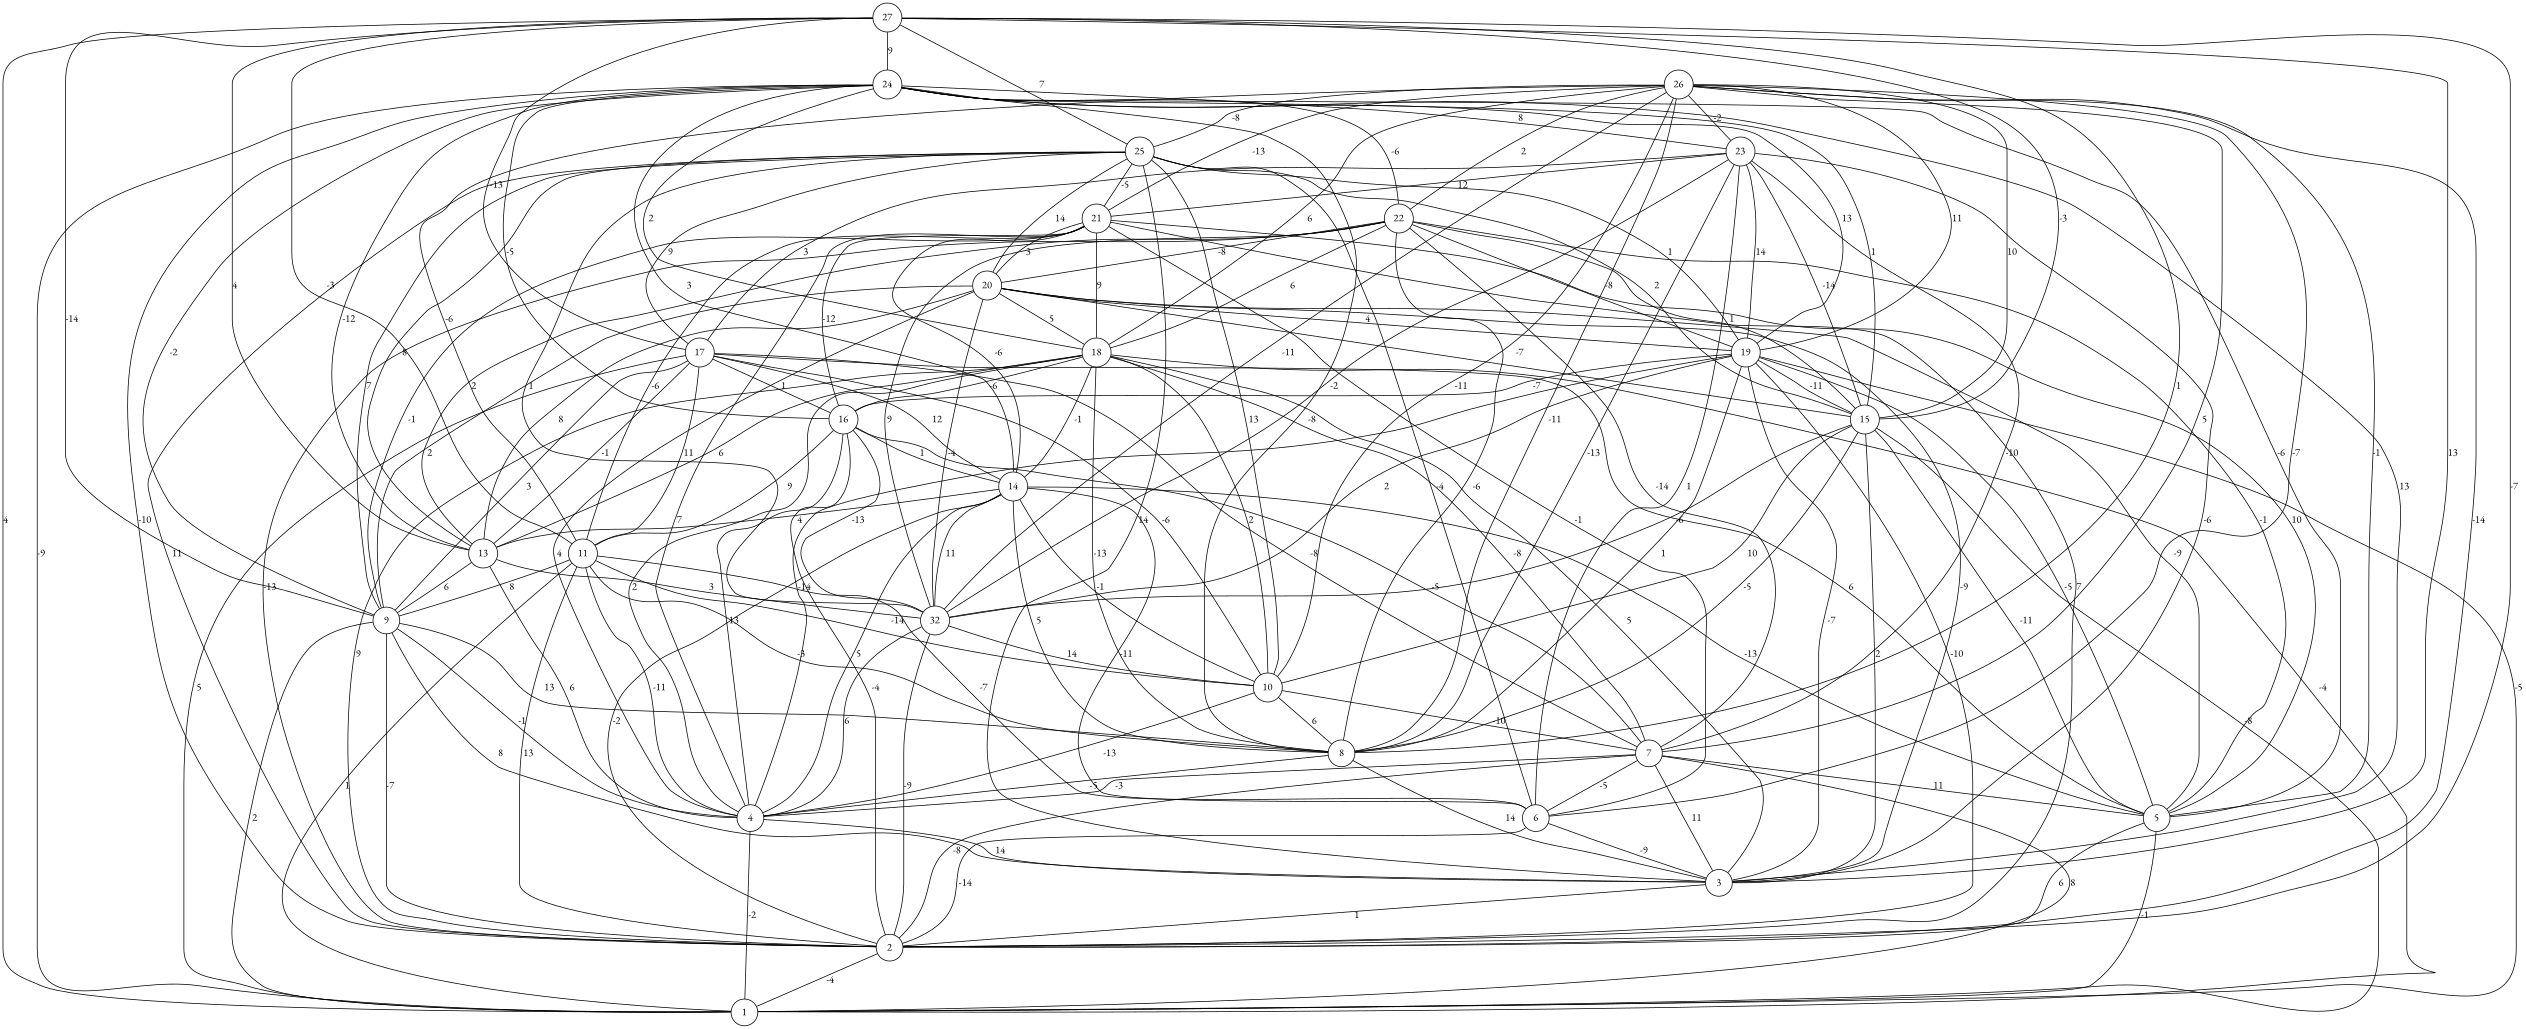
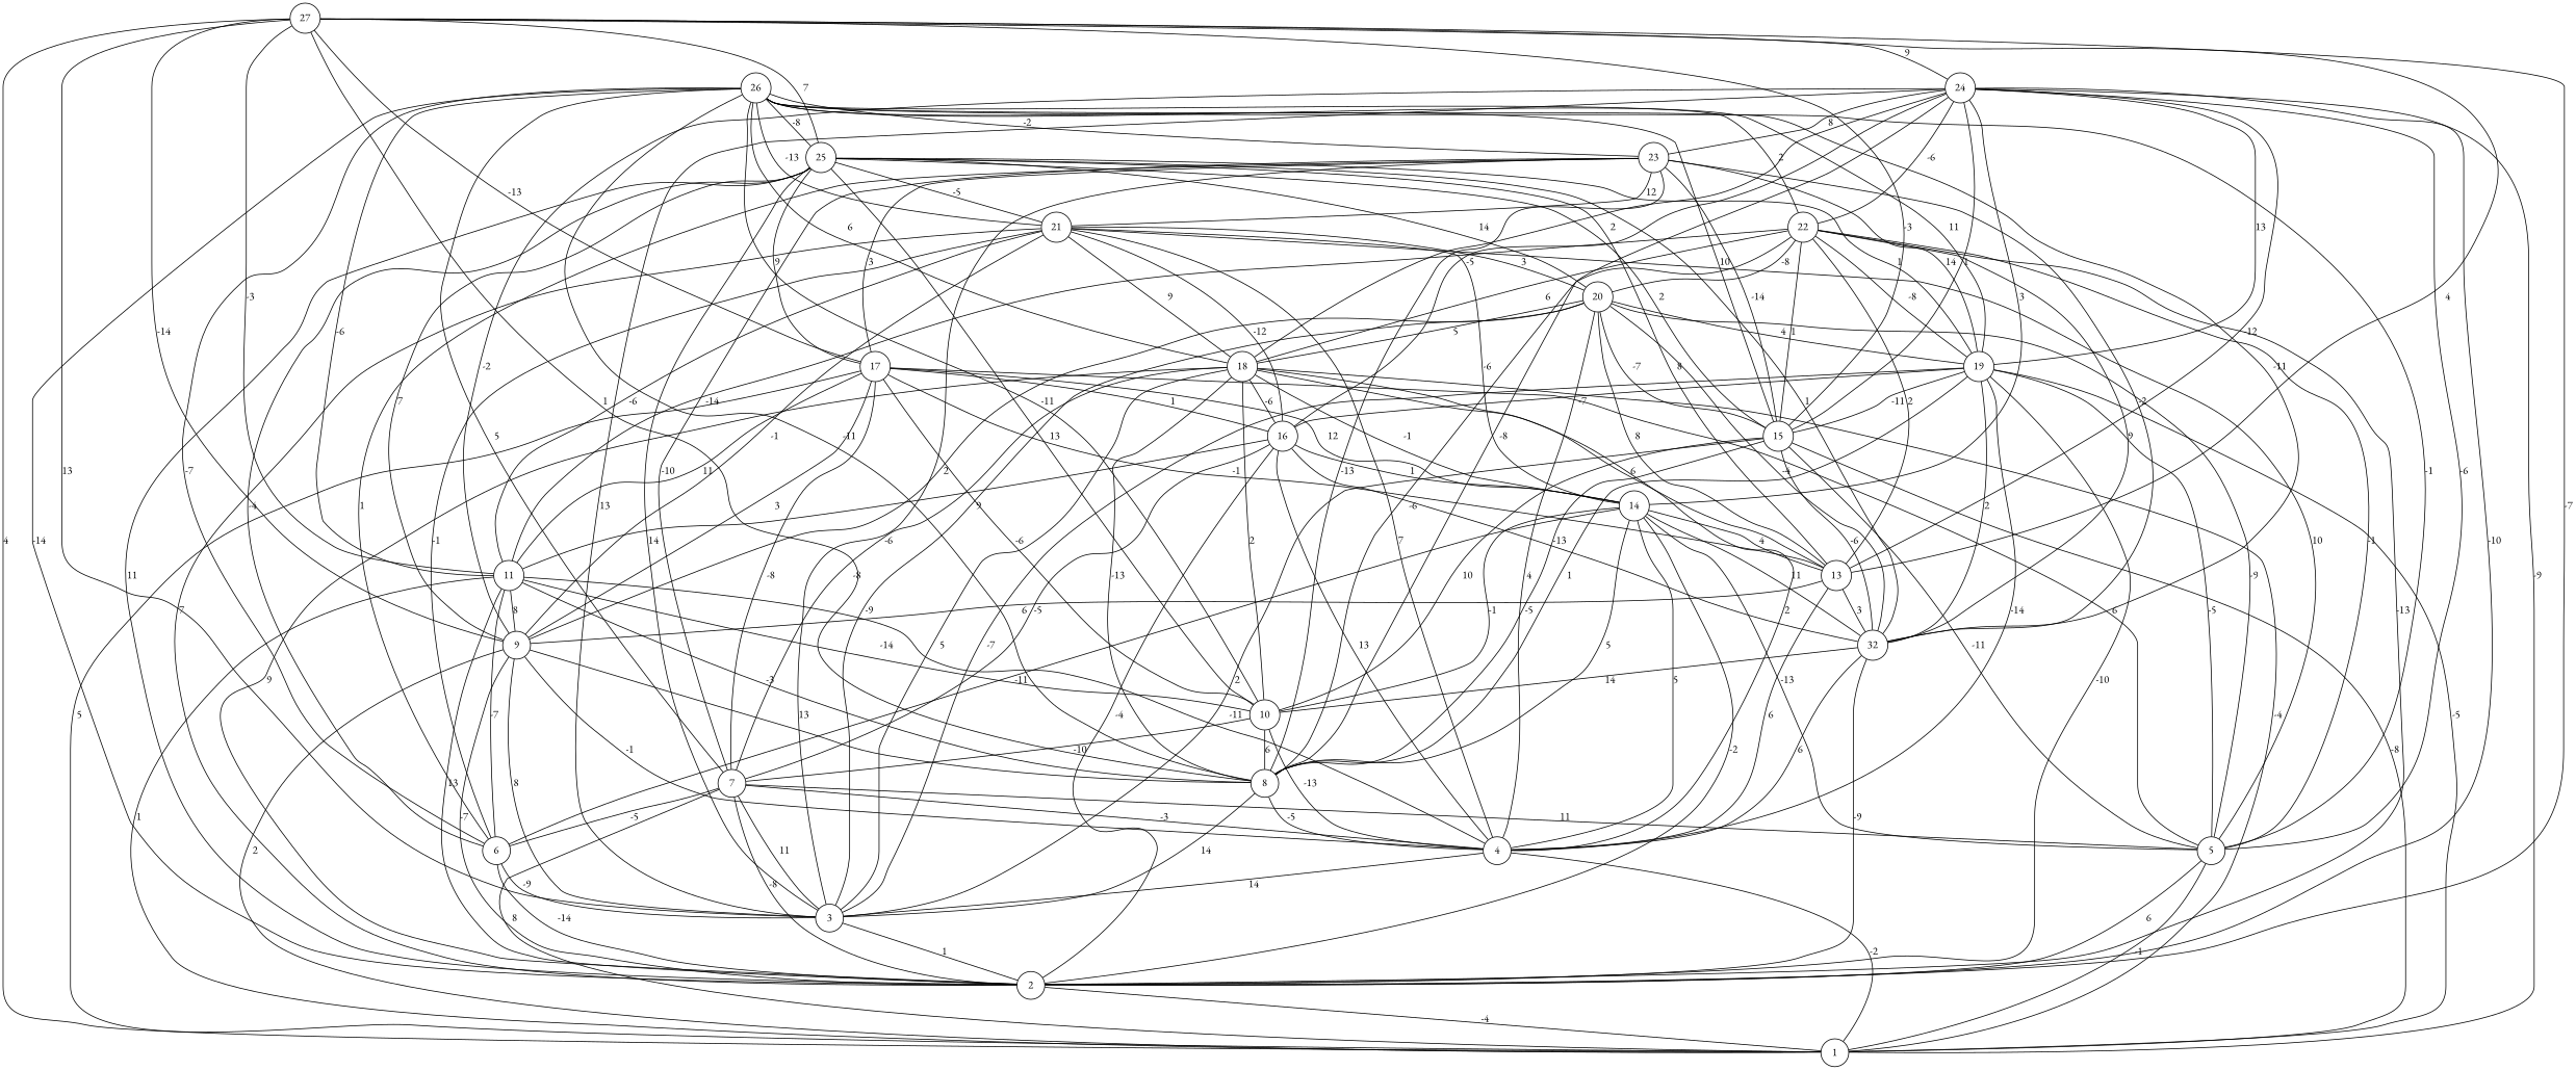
  graph {
    fontname="EB Garamond"
    node [fontname="EB Garamond" shape=circle]
    edge [fontname="EB Garamond"]
    27
    1
    2
    3
    8
    9
    11
    13
    15
    17
    24
    25
    4
    6
    10
    n16 [label=32]
    5
    7
    14
    16
    18
    19
    22
    23
    21
    20
    26
    27 -- 1 [label=4]
    27 -- 2 [label=-7]
    27 -- 3 [label=13]
    27 -- 8 [label=1]
    27 -- 9 [label=-14]
    27 -- 11 [label=-3]
    27 -- 13 [label=4]
    27 -- 15 [label=-3]
    27 -- 17 [label=-13]
    27 -- 24 [label=9]
    27 -- 25 [label=7]
    2 -- 1 [label=-4]
    3 -- 2 [label=1]
    8 -- 3 [label=14]
    8 -- 4 [label=-5]
    9 -- 1 [label=2]
    9 -- 2 [label=-7]
    9 -- 3 [label=8]
    9 -- 8 [label=13]
    9 -- 4 [label=-1]
    11 -- 1 [label=1]
    11 -- 2 [label=13]
    11 -- 8 [label=-3]
    11 -- 9 [label=8]
    11 -- 4 [label=-11]
    11 -- 6 [label=-7]
    11 -- 10 [label=-14]
    13 -- 9 [label=6]
    13 -- 4 [label=6]
    13 -- n16 [label=3]
    15 -- 1 [label=-8]
    15 -- 3 [label=2]
    15 -- 8 [label=-5]
    15 -- 10 [label=10]
    15 -- n16 [label=-6]
    15 -- 5 [label=-11]
    17 -- 1 [label=5]
    17 -- 9 [label=3]
    17 -- 11 [label=11]
    17 -- 13 [label=-1]
    17 -- 10 [label=-6]
    17 -- 5 [label=6]
    17 -- 7 [label=-8]
    17 -- 14 [label=12]
    17 -- 16 [label=1]
    24 -- 1 [label=-9]
    24 -- 2 [label=-10]
    24 -- 3 [label=13]
    24 -- 8 [label=-8]
    24 -- 9 [label=-2]
    24 -- 13 [label=-12]
    24 -- 15 [label=1]
    24 -- 5 [label=-6]
    24 -- 14 [label=3]
    24 -- 16 [label=-5]
    24 -- 18 [label=2]
    24 -- 19 [label=13]
    24 -- 22 [label=-6]
    24 -- 23 [label=8]
    25 -- 2 [label=11]
    25 -- 3 [label=14]
    25 -- 9 [label=7]
    25 -- 13 [label=8]
    25 -- 15 [label=2]
    25 -- 17 [label=9]
    25 -- 6 [label=-4]
    25 -- 10 [label=13]
    25 -- n16 [label=1]
    25 -- 19 [label=1]
    25 -- 21 [label=-5]
    25 -- 20 [label=14]
    4 -- 1 [label=-2]
    4 -- 3 [label=14]
    6 -- 2 [label=-14]
    6 -- 3 [label=-9]
    10 -- 8 [label=6]
    10 -- 4 [label=-13]
    10 -- 7 [label=-10]
    n16 -- 2 [label=-9]
    n16 -- 4 [label=6]
    n16 -- 10 [label=14]
    5 -- 1 [label=-1]
    5 -- 2 [label=6]
    7 -- 1 [label=8]
    7 -- 2 [label=-8]
    7 -- 3 [label=11]
    7 -- 4 [label=-3]
    7 -- 6 [label=-5]
    7 -- 5 [label=11]
    14 -- 2 [label=-2]
    14 -- 8 [label=5]
    14 -- 13 [label=4]
    14 -- 4 [label=5]
    14 -- 6 [label=-11]
    14 -- 10 [label=-1]
    14 -- n16 [label=11]
    14 -- 5 [label=-13]
    16 -- 2 [label=-4]
    16 -- 11 [label=9]
    16 -- 4 [label=13]
    16 -- n16 [label=-13]
    16 -- 7 [label=-5]
    16 -- 14 [label=1]
    18 -- 1 [label=-4]
    18 -- 2 [label=9]
    18 -- 3 [label=5]
    18 -- 8 [label=-13]
    18 -- 13 [label=6]
    18 -- 4 [label=2]
    18 -- 10 [label=2]
    18 -- 7 [label=-8]
    18 -- 14 [label=-1]
    18 -- 16 [label=-6]
    19 -- 1 [label=-5]
    19 -- 2 [label=-10]
    19 -- 3 [label=-7]
    19 -- 8 [label=1]
    19 -- 15 [label=-11]
    19 -- 4 [label=-14]
    19 -- n16 [label=2]
    19 -- 5 [label=-5]
    19 -- 16 [label=-7]
    22 -- 2 [label=-13]
    22 -- 8 [label=-6]
-   22 -- 7 [label=-14]
+   22 -- 11 [label=-14]
    22 -- 13 [label=2]
    22 -- 15 [label=1]
    22 -- n16 [label=9]
    22 -- 5 [label=-1]
    22 -- 18 [label=6]
    22 -- 19 [label=-8]
    22 -- 20 [label=-8]
    23 -- 3 [label=-6]
    23 -- 8 [label=-13]
    23 -- 15 [label=-14]
    23 -- 17 [label=3]
    23 -- 6 [label=1]
    23 -- n16 [label=-2]
    23 -- 7 [label=-10]
    23 -- 19 [label=14]
    23 -- 21 [label=12]
    21 -- 2 [label=7]
    21 -- 9 [label=-1]
    21 -- 11 [label=-6]
    21 -- 4 [label=7]
    21 -- 6 [label=-1]
    21 -- 5 [label=10]
    21 -- 14 [label=-6]
    21 -- 16 [label=-12]
    21 -- 18 [label=9]
    21 -- 20 [label=3]
    20 -- 3 [label=-9]
    20 -- 9 [label=2]
    20 -- 13 [label=8]
    20 -- 15 [label=-7]
    20 -- 4 [label=4]
    20 -- n16 [label=-4]
    20 -- 5 [label=-9]
    20 -- 18 [label=5]
    20 -- 19 [label=4]
    26 -- 2 [label=-14]
    26 -- 8 [label=-11]
    26 -- 11 [label=-6]
    26 -- 15 [label=10]
    26 -- 25 [label=-8]
    26 -- 6 [label=-7]
    26 -- 10 [label=-11]
    26 -- n16 [label=-11]
    26 -- 5 [label=-1]
    26 -- 7 [label=5]
    26 -- 18 [label=6]
    26 -- 19 [label=11]
    26 -- 22 [label=2]
    26 -- 23 [label=-2]
    26 -- 21 [label=-13]
  }
